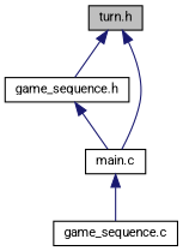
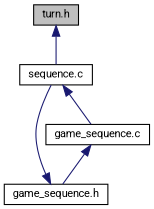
  digraph {
    fontname=Roboto
    node [color=black fillcolor=white fontname=Roboto fontsize=10 shape=record style=filled]
    edge [color=midnightblue dir=back fontname=Roboto fontsize=10 labelfontname=Helvetica labelfontsize=10 style=solid]
    n1 [fillcolor=grey75 fontcolor=black height=0.2 label="turn.h" width=0.4]
    n2 [height=0.2 label="game_sequence.h" width=0.4]
-   n3 [height=0.2 label="main.c" width=0.4]
+   n3 [height=0.2 label="sequence.c" width=0.4]
    n4 [height=0.2 label="game_sequence.c" width=0.4]
-   n1 -> n2
+   n4 -> n2
    n1 -> n3
    n2 -> n3
    n3 -> n4
  }
